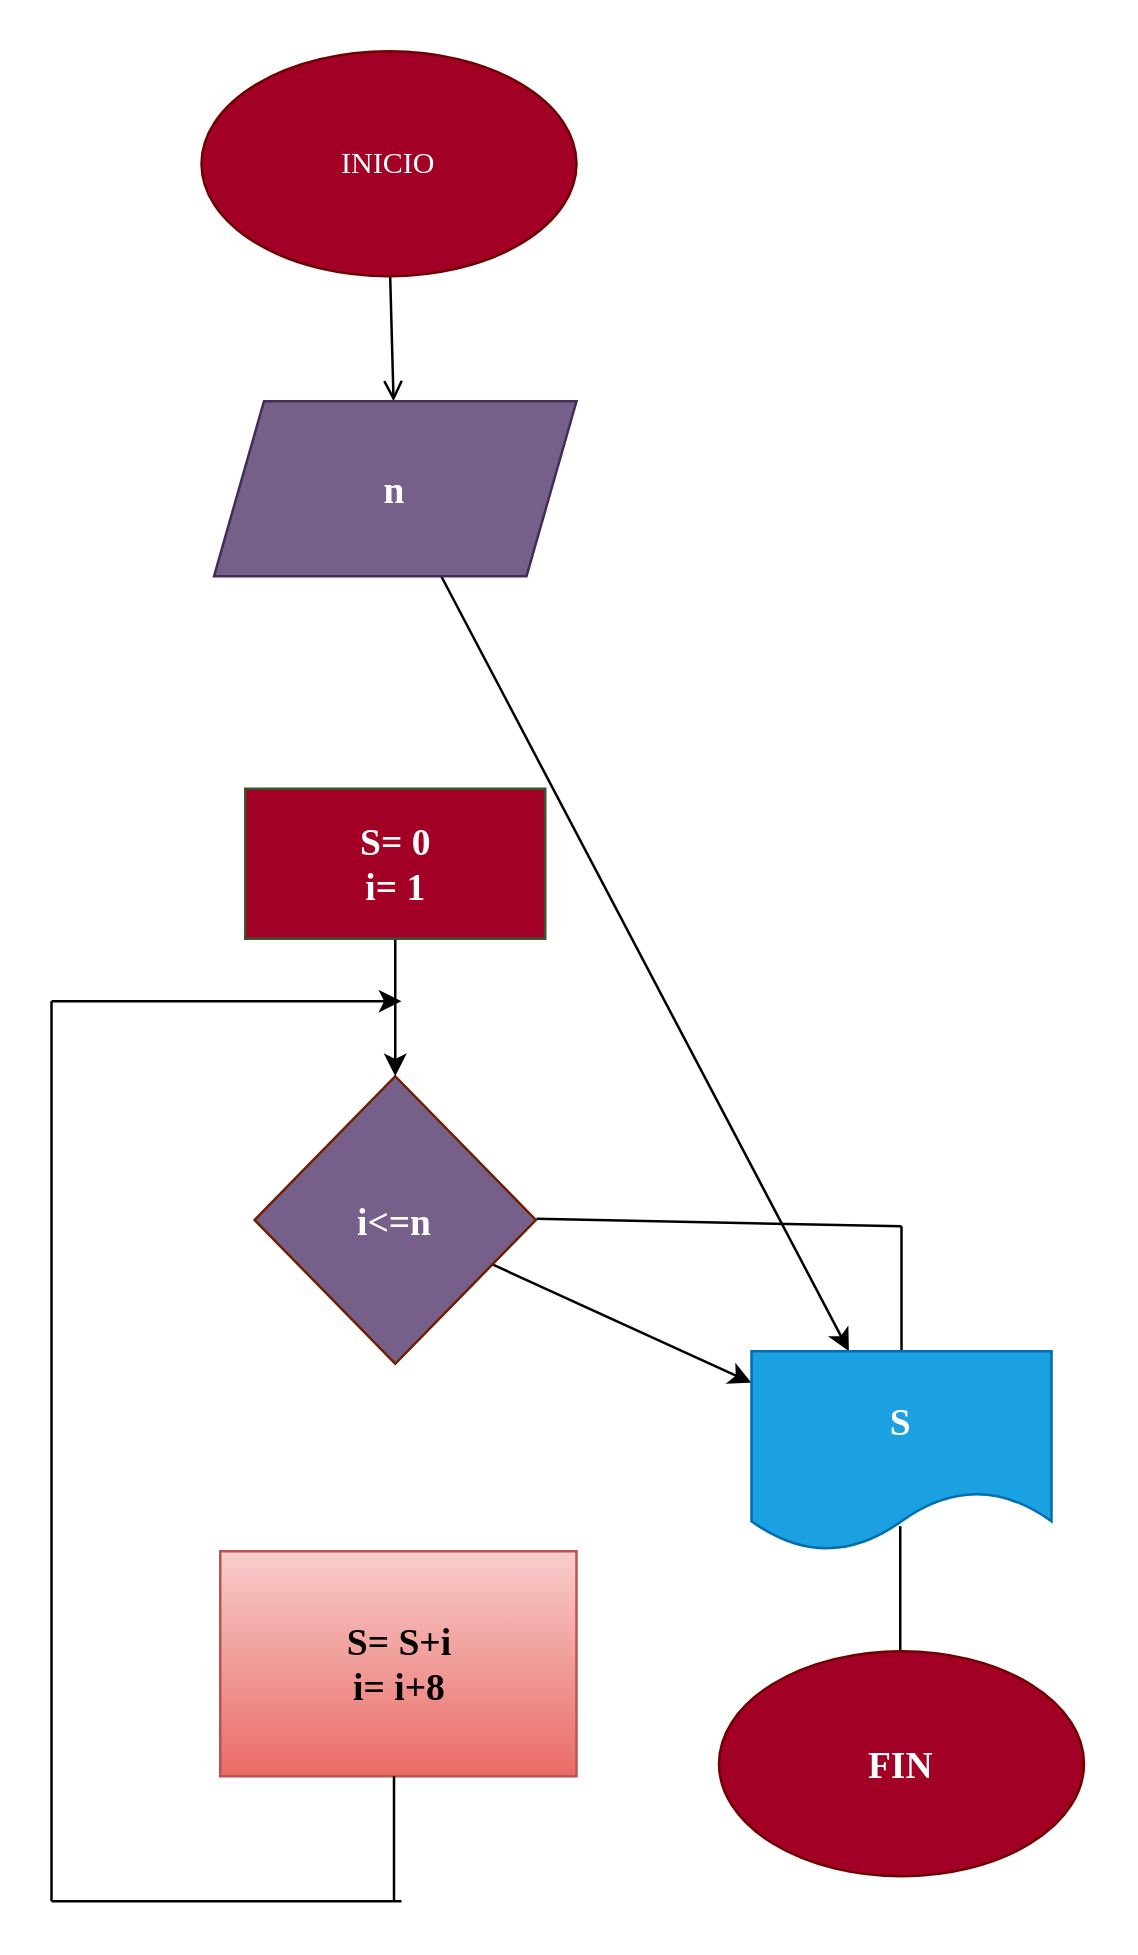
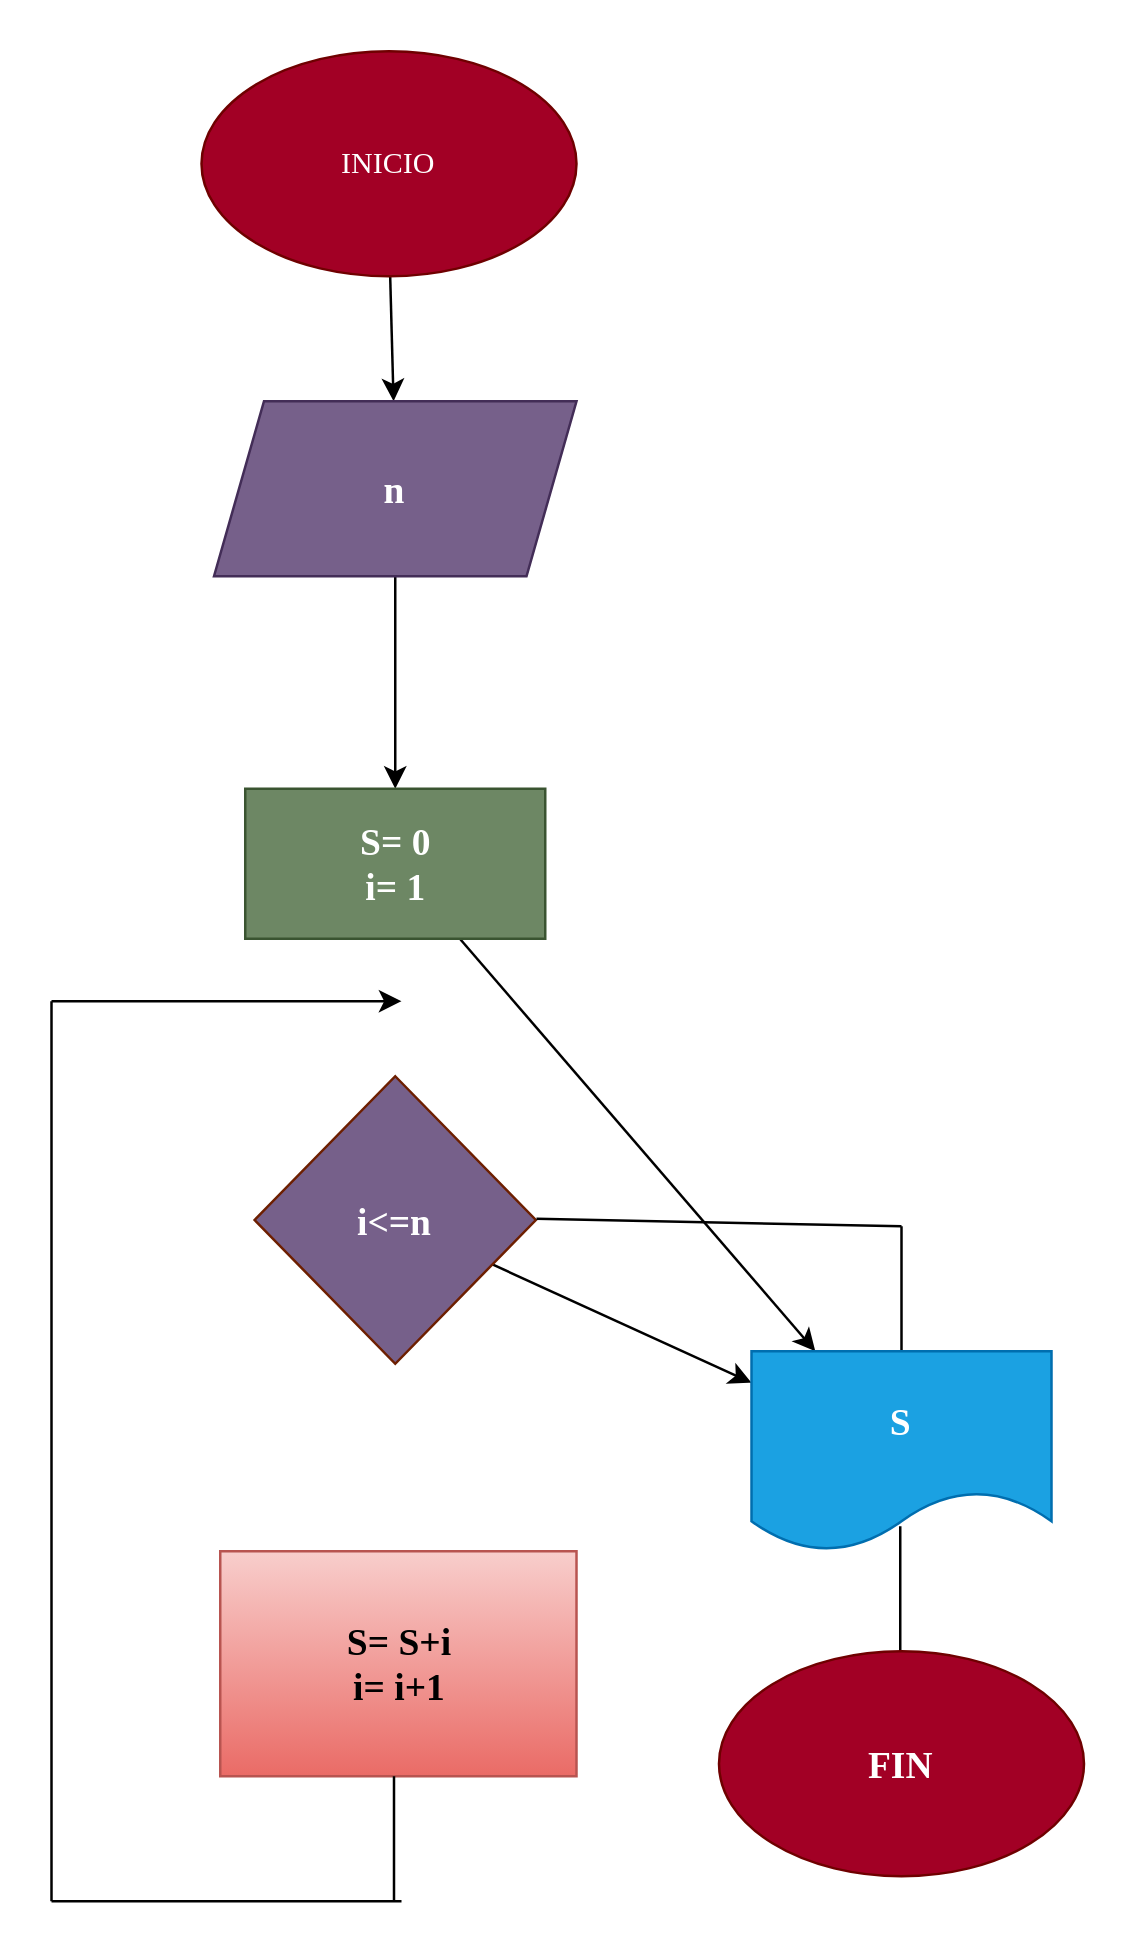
  <mxCell id="0" />
  <mxCell id="1" parent="0" />
- <mxCell id="2" value="" style="edgeStyle=none;html=1;fontFamily=Verdana;fontStyle=1;fontSize=15;endArrow=open;" edge="1" parent="1" source="3" target="5"><mxGeometry relative="1" as="geometry" /></mxCell>
+ <mxCell id="2" value="" style="edgeStyle=none;html=1;fontFamily=Verdana;fontStyle=1;fontSize=15;" edge="1" parent="1" source="3" target="5"><mxGeometry relative="1" as="geometry" /></mxCell>
  <mxCell id="3" value="&lt;font face=&quot;Verdana&quot;&gt;INICIO&lt;/font&gt;" style="ellipse;whiteSpace=wrap;html=1;fillColor=#a20025;fontColor=#ffffff;strokeColor=#6F0000;" vertex="1" parent="1"><mxGeometry x="80" y="20" width="150" height="90" as="geometry" /></mxCell>
- <mxCell id="4" value="" style="edgeStyle=none;html=1;fontFamily=Verdana;fontStyle=1;fontSize=15;" edge="1" parent="1" source="5" target="17"><mxGeometry relative="1" as="geometry" /></mxCell>
+ <mxCell id="4" value="" style="edgeStyle=none;html=1;fontFamily=Verdana;fontStyle=1;fontSize=15;" edge="1" parent="1" source="5" target="9"><mxGeometry relative="1" as="geometry" /></mxCell>
  <mxCell id="5" value="&lt;font style=&quot;font-size: 15px;&quot;&gt;n&lt;/font&gt;" style="shape=parallelogram;perimeter=parallelogramPerimeter;whiteSpace=wrap;html=1;fixedSize=1;fontFamily=Verdana;fontStyle=1;fontSize=15;fillColor=#76608a;fontColor=#ffffff;strokeColor=#432D57;" vertex="1" parent="1"><mxGeometry x="85" y="160" width="145" height="70" as="geometry" /></mxCell>
  <mxCell id="6" value="" style="edgeStyle=none;html=1;fontFamily=Verdana;fontStyle=1;fontSize=15;" edge="1" parent="1" source="7" target="17"><mxGeometry relative="1" as="geometry" /></mxCell>
  <mxCell id="7" value="i&amp;lt;=n" style="rhombus;whiteSpace=wrap;html=1;fontFamily=Verdana;fontStyle=1;fontSize=15;fillColor=#76608a;fontColor=#ffffff;strokeColor=#6D1F00;" vertex="1" parent="1"><mxGeometry x="101.25" y="430" width="112.5" height="115" as="geometry" /></mxCell>
- <mxCell id="8" value="" style="edgeStyle=none;html=1;fontFamily=Verdana;fontStyle=1;fontSize=15;" edge="1" parent="1" source="9" target="7"><mxGeometry relative="1" as="geometry" /></mxCell>
- <mxCell id="9" value="&lt;font style=&quot;font-size: 15px;&quot;&gt;S= 0&lt;br style=&quot;font-size: 15px;&quot;&gt;i= 1&lt;/font&gt;" style="whiteSpace=wrap;html=1;fontFamily=Verdana;fontStyle=1;fontSize=15;fillColor=#a20025;fontColor=#ffffff;strokeColor=#3A5431;" vertex="1" parent="1"><mxGeometry x="97.5" y="315" width="120" height="60" as="geometry" /></mxCell>
- <mxCell id="10" value="S= S+i&lt;br style=&quot;font-size: 15px;&quot;&gt;i= i+8" style="whiteSpace=wrap;html=1;fontFamily=Verdana;fontStyle=1;fontSize=15;fillColor=#f8cecc;gradientColor=#ea6b66;strokeColor=#b85450;fontColor=#000000;" vertex="1" parent="1"><mxGeometry x="87.5" y="620" width="142.5" height="90" as="geometry" /></mxCell>
+ <mxCell id="8" value="" style="edgeStyle=none;html=1;fontFamily=Verdana;fontStyle=1;fontSize=15;" edge="1" parent="1" source="9" target="17"><mxGeometry relative="1" as="geometry" /></mxCell>
+ <mxCell id="9" value="&lt;font style=&quot;font-size: 15px;&quot;&gt;S= 0&lt;br style=&quot;font-size: 15px;&quot;&gt;i= 1&lt;/font&gt;" style="whiteSpace=wrap;html=1;fontFamily=Verdana;fontStyle=1;fontSize=15;fillColor=#6d8764;fontColor=#ffffff;strokeColor=#3A5431;" vertex="1" parent="1"><mxGeometry x="97.5" y="315" width="120" height="60" as="geometry" /></mxCell>
+ <mxCell id="10" value="S= S+i&lt;br style=&quot;font-size: 15px;&quot;&gt;i= i+1" style="whiteSpace=wrap;html=1;fontFamily=Verdana;fontStyle=1;fontSize=15;fillColor=#f8cecc;gradientColor=#ea6b66;strokeColor=#b85450;fontColor=#000000;" vertex="1" parent="1"><mxGeometry x="87.5" y="620" width="142.5" height="90" as="geometry" /></mxCell>
  <mxCell id="11" value="" style="endArrow=none;html=1;fontFamily=Verdana;fontStyle=1;fontSize=15;" edge="1" parent="1"><mxGeometry width="50" height="50" relative="1" as="geometry"><mxPoint x="157" y="760" as="sourcePoint" /><mxPoint x="157" y="710" as="targetPoint" /></mxGeometry></mxCell>
  <mxCell id="12" value="" style="endArrow=none;html=1;fontFamily=Verdana;fontStyle=1;fontSize=15;" edge="1" parent="1"><mxGeometry width="50" height="50" relative="1" as="geometry"><mxPoint x="20" y="760" as="sourcePoint" /><mxPoint x="160" y="760" as="targetPoint" /></mxGeometry></mxCell>
  <mxCell id="13" value="" style="endArrow=none;html=1;fontFamily=Verdana;fontStyle=1;fontSize=15;" edge="1" parent="1"><mxGeometry width="50" height="50" relative="1" as="geometry"><mxPoint x="20" y="760" as="sourcePoint" /><mxPoint x="20" y="400" as="targetPoint" /></mxGeometry></mxCell>
  <mxCell id="14" value="" style="endArrow=classic;html=1;fontFamily=Verdana;fontStyle=1;fontSize=15;" edge="1" parent="1"><mxGeometry width="50" height="50" relative="1" as="geometry"><mxPoint x="20" y="400" as="sourcePoint" /><mxPoint x="160" y="400" as="targetPoint" /></mxGeometry></mxCell>
  <mxCell id="15" value="" style="endArrow=none;html=1;fontFamily=Verdana;fontStyle=1;fontSize=15;" edge="1" parent="1"><mxGeometry width="50" height="50" relative="1" as="geometry"><mxPoint x="214" y="487" as="sourcePoint" /><mxPoint x="360" y="490" as="targetPoint" /></mxGeometry></mxCell>
  <mxCell id="16" value="" style="endArrow=none;html=1;fontFamily=Verdana;fontStyle=1;fontSize=15;" edge="1" parent="1"><mxGeometry width="50" height="50" relative="1" as="geometry"><mxPoint x="360" y="540" as="sourcePoint" /><mxPoint x="360" y="490" as="targetPoint" /></mxGeometry></mxCell>
  <mxCell id="17" value="S" style="shape=document;whiteSpace=wrap;html=1;boundedLbl=1;fontFamily=Verdana;fontStyle=1;fontSize=15;fillColor=#1ba1e2;fontColor=#ffffff;strokeColor=#006EAF;" vertex="1" parent="1"><mxGeometry x="300" y="540" width="120" height="80" as="geometry" /></mxCell>
  <mxCell id="18" value="" style="endArrow=none;html=1;fontFamily=Verdana;fontStyle=1;fontSize=15;" edge="1" parent="1"><mxGeometry width="50" height="50" relative="1" as="geometry"><mxPoint x="359.5" y="660" as="sourcePoint" /><mxPoint x="359.5" y="610" as="targetPoint" /></mxGeometry></mxCell>
  <mxCell id="19" value="FIN" style="ellipse;whiteSpace=wrap;html=1;fontFamily=Verdana;fontStyle=1;fontSize=15;fillColor=#a20025;fontColor=#ffffff;strokeColor=#6F0000;" vertex="1" parent="1"><mxGeometry x="287" y="660" width="146" height="90" as="geometry" /></mxCell>
